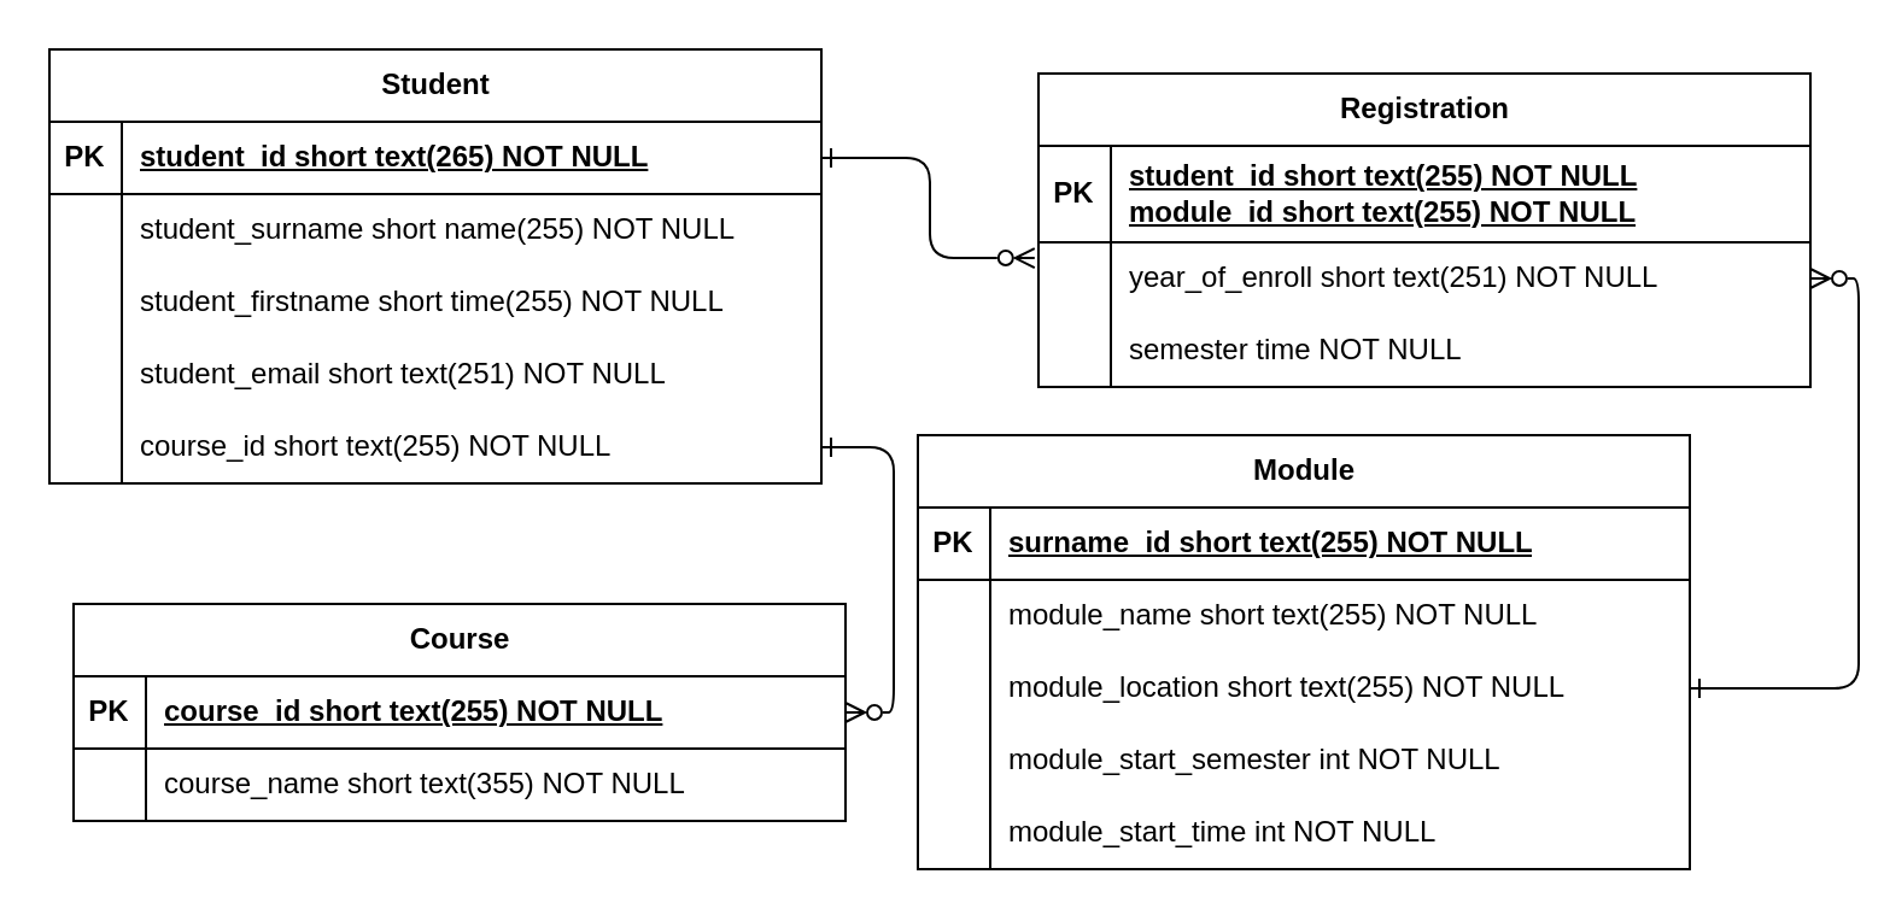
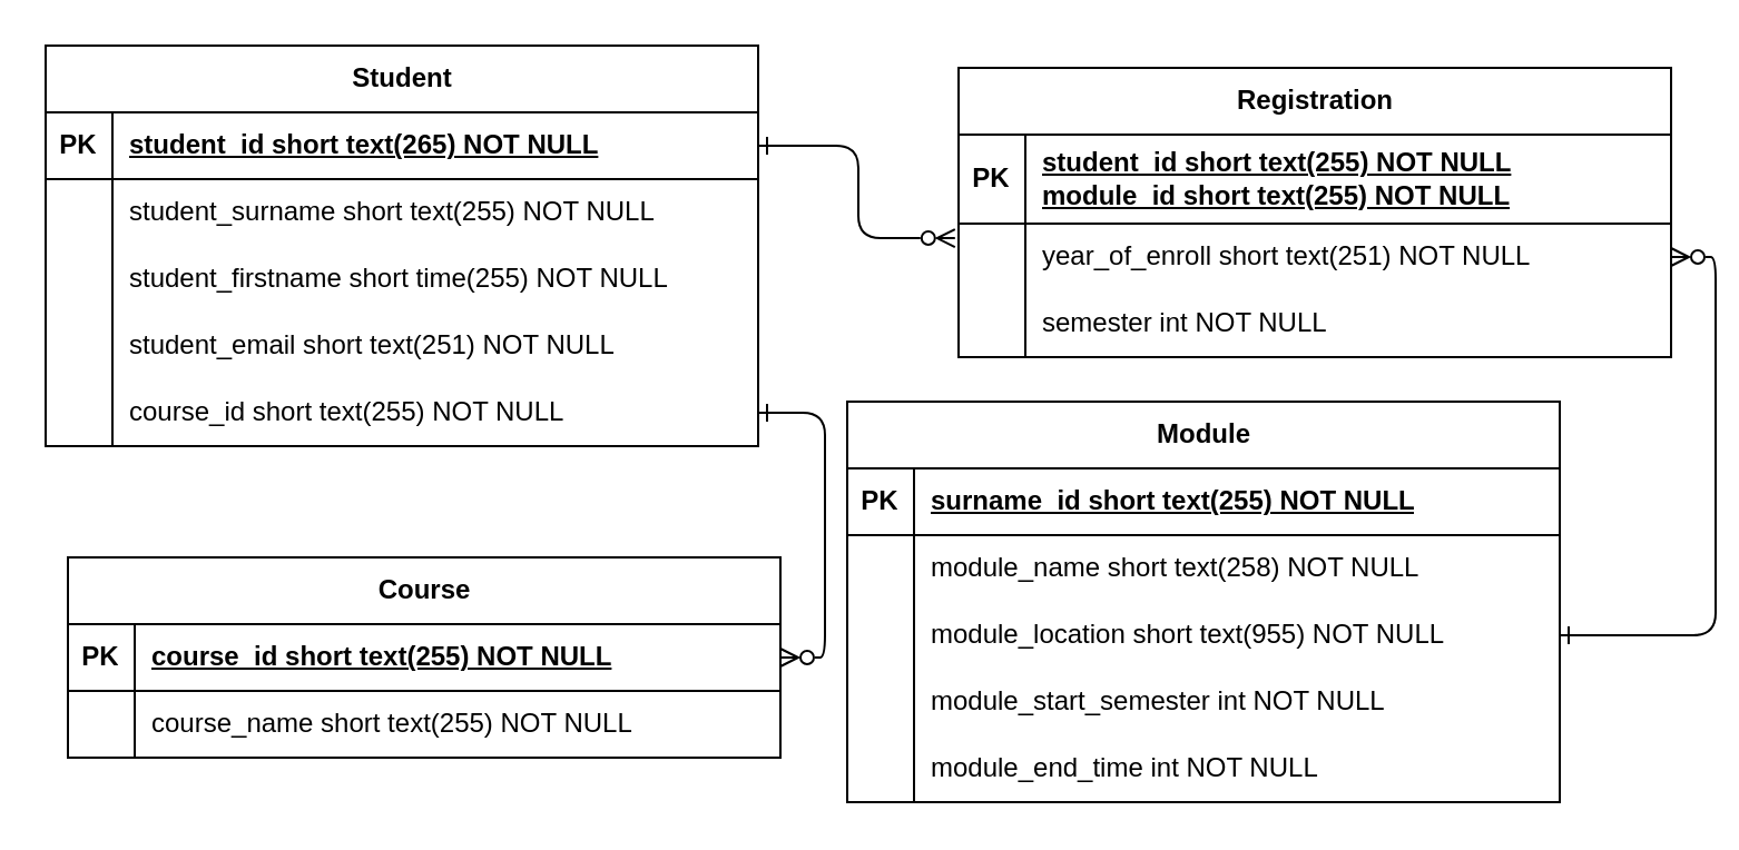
  <mxCell id="0" />
  <mxCell id="1" parent="0" />
  <mxCell id="2" value="Student" style="shape=table;startSize=30;container=1;collapsible=1;childLayout=tableLayout;fixedRows=1;rowLines=0;fontStyle=1;align=center;resizeLast=1;html=1;" parent="1" vertex="1"><mxGeometry x="20" y="20" width="320" height="180" as="geometry" /></mxCell>
  <mxCell id="3" value="" style="shape=tableRow;horizontal=0;startSize=0;swimlaneHead=0;swimlaneBody=0;fillColor=none;collapsible=0;dropTarget=0;points=[[0,0.5],[1,0.5]];portConstraint=eastwest;top=0;left=0;right=0;bottom=1;" parent="2" vertex="1"><mxGeometry y="30" width="320" height="30" as="geometry" /></mxCell>
  <mxCell id="4" value="PK" style="shape=partialRectangle;connectable=0;fillColor=none;top=0;left=0;bottom=0;right=0;fontStyle=1;overflow=hidden;whiteSpace=wrap;html=1;" parent="3" vertex="1"><mxGeometry width="30" height="30" as="geometry"><mxRectangle width="30" height="30" as="alternateBounds" /></mxGeometry></mxCell>
  <mxCell id="5" value="student_id short text(265) NOT NULL" style="shape=partialRectangle;connectable=0;fillColor=none;top=0;left=0;bottom=0;right=0;align=left;spacingLeft=6;fontStyle=5;overflow=hidden;whiteSpace=wrap;html=1;" parent="3" vertex="1"><mxGeometry x="30" width="290" height="30" as="geometry"><mxRectangle width="290" height="30" as="alternateBounds" /></mxGeometry></mxCell>
  <mxCell id="6" value="" style="shape=tableRow;horizontal=0;startSize=0;swimlaneHead=0;swimlaneBody=0;fillColor=none;collapsible=0;dropTarget=0;points=[[0,0.5],[1,0.5]];portConstraint=eastwest;top=0;left=0;right=0;bottom=0;" parent="2" vertex="1"><mxGeometry y="60" width="320" height="30" as="geometry" /></mxCell>
  <mxCell id="7" value="" style="shape=partialRectangle;connectable=0;fillColor=none;top=0;left=0;bottom=0;right=0;editable=1;overflow=hidden;whiteSpace=wrap;html=1;" parent="6" vertex="1"><mxGeometry width="30" height="30" as="geometry"><mxRectangle width="30" height="30" as="alternateBounds" /></mxGeometry></mxCell>
- <mxCell id="8" value="student_surname short name(255) NOT NULL" style="shape=partialRectangle;connectable=0;fillColor=none;top=0;left=0;bottom=0;right=0;align=left;spacingLeft=6;overflow=hidden;whiteSpace=wrap;html=1;" parent="6" vertex="1"><mxGeometry x="30" width="290" height="30" as="geometry"><mxRectangle width="290" height="30" as="alternateBounds" /></mxGeometry></mxCell>
+ <mxCell id="8" value="student_surname short text(255) NOT NULL" style="shape=partialRectangle;connectable=0;fillColor=none;top=0;left=0;bottom=0;right=0;align=left;spacingLeft=6;overflow=hidden;whiteSpace=wrap;html=1;" parent="6" vertex="1"><mxGeometry x="30" width="290" height="30" as="geometry"><mxRectangle width="290" height="30" as="alternateBounds" /></mxGeometry></mxCell>
  <mxCell id="9" value="" style="shape=tableRow;horizontal=0;startSize=0;swimlaneHead=0;swimlaneBody=0;fillColor=none;collapsible=0;dropTarget=0;points=[[0,0.5],[1,0.5]];portConstraint=eastwest;top=0;left=0;right=0;bottom=0;" parent="2" vertex="1"><mxGeometry y="90" width="320" height="30" as="geometry" /></mxCell>
  <mxCell id="10" value="" style="shape=partialRectangle;connectable=0;fillColor=none;top=0;left=0;bottom=0;right=0;editable=1;overflow=hidden;whiteSpace=wrap;html=1;" parent="9" vertex="1"><mxGeometry width="30" height="30" as="geometry"><mxRectangle width="30" height="30" as="alternateBounds" /></mxGeometry></mxCell>
  <mxCell id="11" value="student_firstname short time(255) NOT NULL" style="shape=partialRectangle;connectable=0;fillColor=none;top=0;left=0;bottom=0;right=0;align=left;spacingLeft=6;overflow=hidden;whiteSpace=wrap;html=1;" parent="9" vertex="1"><mxGeometry x="30" width="290" height="30" as="geometry"><mxRectangle width="290" height="30" as="alternateBounds" /></mxGeometry></mxCell>
  <mxCell id="12" value="" style="shape=tableRow;horizontal=0;startSize=0;swimlaneHead=0;swimlaneBody=0;fillColor=none;collapsible=0;dropTarget=0;points=[[0,0.5],[1,0.5]];portConstraint=eastwest;top=0;left=0;right=0;bottom=0;" parent="2" vertex="1"><mxGeometry y="120" width="320" height="30" as="geometry" /></mxCell>
  <mxCell id="13" value="" style="shape=partialRectangle;connectable=0;fillColor=none;top=0;left=0;bottom=0;right=0;editable=1;overflow=hidden;whiteSpace=wrap;html=1;" parent="12" vertex="1"><mxGeometry width="30" height="30" as="geometry"><mxRectangle width="30" height="30" as="alternateBounds" /></mxGeometry></mxCell>
  <mxCell id="14" value="student_email short text(251) NOT NULL" style="shape=partialRectangle;connectable=0;fillColor=none;top=0;left=0;bottom=0;right=0;align=left;spacingLeft=6;overflow=hidden;whiteSpace=wrap;html=1;" parent="12" vertex="1"><mxGeometry x="30" width="290" height="30" as="geometry"><mxRectangle width="290" height="30" as="alternateBounds" /></mxGeometry></mxCell>
  <mxCell id="15" value="" style="shape=tableRow;horizontal=0;startSize=0;swimlaneHead=0;swimlaneBody=0;fillColor=none;collapsible=0;dropTarget=0;points=[[0,0.5],[1,0.5]];portConstraint=eastwest;top=0;left=0;right=0;bottom=0;" vertex="1" parent="2"><mxGeometry y="150" width="320" height="30" as="geometry" /></mxCell>
  <mxCell id="16" value="" style="shape=partialRectangle;connectable=0;fillColor=none;top=0;left=0;bottom=0;right=0;editable=1;overflow=hidden;whiteSpace=wrap;html=1;" vertex="1" parent="15"><mxGeometry width="30" height="30" as="geometry"><mxRectangle width="30" height="30" as="alternateBounds" /></mxGeometry></mxCell>
  <mxCell id="17" value="course_id short text(255) NOT NULL" style="shape=partialRectangle;connectable=0;fillColor=none;top=0;left=0;bottom=0;right=0;align=left;spacingLeft=6;overflow=hidden;whiteSpace=wrap;html=1;" vertex="1" parent="15"><mxGeometry x="30" width="290" height="30" as="geometry"><mxRectangle width="290" height="30" as="alternateBounds" /></mxGeometry></mxCell>
  <mxCell id="18" value="Registration" style="shape=table;startSize=30;container=1;collapsible=1;childLayout=tableLayout;fixedRows=1;rowLines=0;fontStyle=1;align=center;resizeLast=1;html=1;" parent="1" vertex="1"><mxGeometry x="430" y="30" width="320" height="130" as="geometry" /></mxCell>
  <mxCell id="19" value="" style="shape=tableRow;horizontal=0;startSize=0;swimlaneHead=0;swimlaneBody=0;fillColor=none;collapsible=0;dropTarget=0;points=[[0,0.5],[1,0.5]];portConstraint=eastwest;top=0;left=0;right=0;bottom=1;" parent="18" vertex="1"><mxGeometry y="30" width="320" height="40" as="geometry" /></mxCell>
  <mxCell id="20" value="PK" style="shape=partialRectangle;connectable=0;fillColor=none;top=0;left=0;bottom=0;right=0;fontStyle=1;overflow=hidden;whiteSpace=wrap;html=1;" parent="19" vertex="1"><mxGeometry width="30" height="40" as="geometry"><mxRectangle width="30" height="40" as="alternateBounds" /></mxGeometry></mxCell>
  <mxCell id="21" value="student_id short text(255) NOT NULL&lt;br&gt;module_id short text(255) NOT NULL" style="shape=partialRectangle;connectable=0;fillColor=none;top=0;left=0;bottom=0;right=0;align=left;spacingLeft=6;fontStyle=5;overflow=hidden;whiteSpace=wrap;html=1;" parent="19" vertex="1"><mxGeometry x="30" width="290" height="40" as="geometry"><mxRectangle width="290" height="40" as="alternateBounds" /></mxGeometry></mxCell>
  <mxCell id="22" value="" style="shape=tableRow;horizontal=0;startSize=0;swimlaneHead=0;swimlaneBody=0;fillColor=none;collapsible=0;dropTarget=0;points=[[0,0.5],[1,0.5]];portConstraint=eastwest;top=0;left=0;right=0;bottom=0;" parent="18" vertex="1"><mxGeometry y="70" width="320" height="30" as="geometry" /></mxCell>
  <mxCell id="23" value="" style="shape=partialRectangle;connectable=0;fillColor=none;top=0;left=0;bottom=0;right=0;editable=1;overflow=hidden;whiteSpace=wrap;html=1;" parent="22" vertex="1"><mxGeometry width="30" height="30" as="geometry"><mxRectangle width="30" height="30" as="alternateBounds" /></mxGeometry></mxCell>
  <mxCell id="24" value="year_of_enroll short text(251) NOT NULL" style="shape=partialRectangle;connectable=0;fillColor=none;top=0;left=0;bottom=0;right=0;align=left;spacingLeft=6;overflow=hidden;whiteSpace=wrap;html=1;" parent="22" vertex="1"><mxGeometry x="30" width="290" height="30" as="geometry"><mxRectangle width="290" height="30" as="alternateBounds" /></mxGeometry></mxCell>
  <mxCell id="25" value="" style="shape=tableRow;horizontal=0;startSize=0;swimlaneHead=0;swimlaneBody=0;fillColor=none;collapsible=0;dropTarget=0;points=[[0,0.5],[1,0.5]];portConstraint=eastwest;top=0;left=0;right=0;bottom=0;" parent="18" vertex="1"><mxGeometry y="100" width="320" height="30" as="geometry" /></mxCell>
  <mxCell id="26" value="" style="shape=partialRectangle;connectable=0;fillColor=none;top=0;left=0;bottom=0;right=0;editable=1;overflow=hidden;whiteSpace=wrap;html=1;" parent="25" vertex="1"><mxGeometry width="30" height="30" as="geometry"><mxRectangle width="30" height="30" as="alternateBounds" /></mxGeometry></mxCell>
- <mxCell id="27" value="semester time NOT NULL" style="shape=partialRectangle;connectable=0;fillColor=none;top=0;left=0;bottom=0;right=0;align=left;spacingLeft=6;overflow=hidden;whiteSpace=wrap;html=1;" parent="25" vertex="1"><mxGeometry x="30" width="290" height="30" as="geometry"><mxRectangle width="290" height="30" as="alternateBounds" /></mxGeometry></mxCell>
+ <mxCell id="27" value="semester int NOT NULL" style="shape=partialRectangle;connectable=0;fillColor=none;top=0;left=0;bottom=0;right=0;align=left;spacingLeft=6;overflow=hidden;whiteSpace=wrap;html=1;" parent="25" vertex="1"><mxGeometry x="30" width="290" height="30" as="geometry"><mxRectangle width="290" height="30" as="alternateBounds" /></mxGeometry></mxCell>
  <mxCell id="28" style="edgeStyle=orthogonalEdgeStyle;rounded=1;orthogonalLoop=1;jettySize=auto;html=1;exitX=-0.005;exitY=0.217;exitDx=0;exitDy=0;entryX=1;entryY=0.5;entryDx=0;entryDy=0;endArrow=ERone;endFill=0;strokeColor=default;startArrow=ERzeroToMany;startFill=0;exitPerimeter=0;" parent="1" source="22" target="3" edge="1"><mxGeometry relative="1" as="geometry" /></mxCell>
  <mxCell id="29" value="Module" style="shape=table;startSize=30;container=1;collapsible=1;childLayout=tableLayout;fixedRows=1;rowLines=0;fontStyle=1;align=center;resizeLast=1;html=1;" parent="1" vertex="1"><mxGeometry x="380" y="180" width="320" height="180" as="geometry" /></mxCell>
  <mxCell id="30" value="" style="shape=tableRow;horizontal=0;startSize=0;swimlaneHead=0;swimlaneBody=0;fillColor=none;collapsible=0;dropTarget=0;points=[[0,0.5],[1,0.5]];portConstraint=eastwest;top=0;left=0;right=0;bottom=1;" parent="29" vertex="1"><mxGeometry y="30" width="320" height="30" as="geometry" /></mxCell>
  <mxCell id="31" value="PK" style="shape=partialRectangle;connectable=0;fillColor=none;top=0;left=0;bottom=0;right=0;fontStyle=1;overflow=hidden;whiteSpace=wrap;html=1;" parent="30" vertex="1"><mxGeometry width="30" height="30" as="geometry"><mxRectangle width="30" height="30" as="alternateBounds" /></mxGeometry></mxCell>
  <mxCell id="32" value="surname_id short text(255) NOT NULL" style="shape=partialRectangle;connectable=0;fillColor=none;top=0;left=0;bottom=0;right=0;align=left;spacingLeft=6;fontStyle=5;overflow=hidden;whiteSpace=wrap;html=1;" parent="30" vertex="1"><mxGeometry x="30" width="290" height="30" as="geometry"><mxRectangle width="290" height="30" as="alternateBounds" /></mxGeometry></mxCell>
  <mxCell id="33" value="" style="shape=tableRow;horizontal=0;startSize=0;swimlaneHead=0;swimlaneBody=0;fillColor=none;collapsible=0;dropTarget=0;points=[[0,0.5],[1,0.5]];portConstraint=eastwest;top=0;left=0;right=0;bottom=0;" parent="29" vertex="1"><mxGeometry y="60" width="320" height="30" as="geometry" /></mxCell>
  <mxCell id="34" value="" style="shape=partialRectangle;connectable=0;fillColor=none;top=0;left=0;bottom=0;right=0;editable=1;overflow=hidden;whiteSpace=wrap;html=1;" parent="33" vertex="1"><mxGeometry width="30" height="30" as="geometry"><mxRectangle width="30" height="30" as="alternateBounds" /></mxGeometry></mxCell>
- <mxCell id="35" value="module_name&amp;nbsp;short text(255) NOT NULL" style="shape=partialRectangle;connectable=0;fillColor=none;top=0;left=0;bottom=0;right=0;align=left;spacingLeft=6;overflow=hidden;whiteSpace=wrap;html=1;" parent="33" vertex="1"><mxGeometry x="30" width="290" height="30" as="geometry"><mxRectangle width="290" height="30" as="alternateBounds" /></mxGeometry></mxCell>
+ <mxCell id="35" value="module_name&amp;nbsp;short text(258) NOT NULL" style="shape=partialRectangle;connectable=0;fillColor=none;top=0;left=0;bottom=0;right=0;align=left;spacingLeft=6;overflow=hidden;whiteSpace=wrap;html=1;" parent="33" vertex="1"><mxGeometry x="30" width="290" height="30" as="geometry"><mxRectangle width="290" height="30" as="alternateBounds" /></mxGeometry></mxCell>
  <mxCell id="36" value="" style="shape=tableRow;horizontal=0;startSize=0;swimlaneHead=0;swimlaneBody=0;fillColor=none;collapsible=0;dropTarget=0;points=[[0,0.5],[1,0.5]];portConstraint=eastwest;top=0;left=0;right=0;bottom=0;" parent="29" vertex="1"><mxGeometry y="90" width="320" height="30" as="geometry" /></mxCell>
  <mxCell id="37" value="" style="shape=partialRectangle;connectable=0;fillColor=none;top=0;left=0;bottom=0;right=0;editable=1;overflow=hidden;whiteSpace=wrap;html=1;" parent="36" vertex="1"><mxGeometry width="30" height="30" as="geometry"><mxRectangle width="30" height="30" as="alternateBounds" /></mxGeometry></mxCell>
- <mxCell id="38" value="module_location short text(255) NOT NULL" style="shape=partialRectangle;connectable=0;fillColor=none;top=0;left=0;bottom=0;right=0;align=left;spacingLeft=6;overflow=hidden;whiteSpace=wrap;html=1;" parent="36" vertex="1"><mxGeometry x="30" width="290" height="30" as="geometry"><mxRectangle width="290" height="30" as="alternateBounds" /></mxGeometry></mxCell>
+ <mxCell id="38" value="module_location short text(955) NOT NULL" style="shape=partialRectangle;connectable=0;fillColor=none;top=0;left=0;bottom=0;right=0;align=left;spacingLeft=6;overflow=hidden;whiteSpace=wrap;html=1;" parent="36" vertex="1"><mxGeometry x="30" width="290" height="30" as="geometry"><mxRectangle width="290" height="30" as="alternateBounds" /></mxGeometry></mxCell>
  <mxCell id="39" value="" style="shape=tableRow;horizontal=0;startSize=0;swimlaneHead=0;swimlaneBody=0;fillColor=none;collapsible=0;dropTarget=0;points=[[0,0.5],[1,0.5]];portConstraint=eastwest;top=0;left=0;right=0;bottom=0;" parent="29" vertex="1"><mxGeometry y="120" width="320" height="30" as="geometry" /></mxCell>
  <mxCell id="40" value="" style="shape=partialRectangle;connectable=0;fillColor=none;top=0;left=0;bottom=0;right=0;editable=1;overflow=hidden;whiteSpace=wrap;html=1;" parent="39" vertex="1"><mxGeometry width="30" height="30" as="geometry"><mxRectangle width="30" height="30" as="alternateBounds" /></mxGeometry></mxCell>
  <mxCell id="41" value="module_start_semester int NOT NULL" style="shape=partialRectangle;connectable=0;fillColor=none;top=0;left=0;bottom=0;right=0;align=left;spacingLeft=6;overflow=hidden;whiteSpace=wrap;html=1;" parent="39" vertex="1"><mxGeometry x="30" width="290" height="30" as="geometry"><mxRectangle width="290" height="30" as="alternateBounds" /></mxGeometry></mxCell>
  <mxCell id="42" value="" style="shape=tableRow;horizontal=0;startSize=0;swimlaneHead=0;swimlaneBody=0;fillColor=none;collapsible=0;dropTarget=0;points=[[0,0.5],[1,0.5]];portConstraint=eastwest;top=0;left=0;right=0;bottom=0;" parent="29" vertex="1"><mxGeometry y="150" width="320" height="30" as="geometry" /></mxCell>
  <mxCell id="43" value="" style="shape=partialRectangle;connectable=0;fillColor=none;top=0;left=0;bottom=0;right=0;editable=1;overflow=hidden;whiteSpace=wrap;html=1;" parent="42" vertex="1"><mxGeometry width="30" height="30" as="geometry"><mxRectangle width="30" height="30" as="alternateBounds" /></mxGeometry></mxCell>
- <mxCell id="44" value="module_start_time int NOT NULL" style="shape=partialRectangle;connectable=0;fillColor=none;top=0;left=0;bottom=0;right=0;align=left;spacingLeft=6;overflow=hidden;whiteSpace=wrap;html=1;" parent="42" vertex="1"><mxGeometry x="30" width="290" height="30" as="geometry"><mxRectangle width="290" height="30" as="alternateBounds" /></mxGeometry></mxCell>
+ <mxCell id="44" value="module_end_time int NOT NULL" style="shape=partialRectangle;connectable=0;fillColor=none;top=0;left=0;bottom=0;right=0;align=left;spacingLeft=6;overflow=hidden;whiteSpace=wrap;html=1;" parent="42" vertex="1"><mxGeometry x="30" width="290" height="30" as="geometry"><mxRectangle width="290" height="30" as="alternateBounds" /></mxGeometry></mxCell>
  <mxCell id="45" style="edgeStyle=orthogonalEdgeStyle;rounded=1;orthogonalLoop=1;jettySize=auto;html=1;exitX=1;exitY=0.5;exitDx=0;exitDy=0;entryX=1;entryY=0.5;entryDx=0;entryDy=0;endArrow=ERone;endFill=0;strokeColor=default;startArrow=ERzeroToMany;startFill=0;" parent="1" source="22" target="36" edge="1"><mxGeometry relative="1" as="geometry"><mxPoint x="678" y="352" as="sourcePoint" /><mxPoint x="580" y="280" as="targetPoint" /></mxGeometry></mxCell>
  <mxCell id="46" value="Course" style="shape=table;startSize=30;container=1;collapsible=1;childLayout=tableLayout;fixedRows=1;rowLines=0;fontStyle=1;align=center;resizeLast=1;html=1;" vertex="1" parent="1"><mxGeometry x="30" y="250" width="320" height="90" as="geometry" /></mxCell>
  <mxCell id="47" value="" style="shape=tableRow;horizontal=0;startSize=0;swimlaneHead=0;swimlaneBody=0;fillColor=none;collapsible=0;dropTarget=0;points=[[0,0.5],[1,0.5]];portConstraint=eastwest;top=0;left=0;right=0;bottom=1;" vertex="1" parent="46"><mxGeometry y="30" width="320" height="30" as="geometry" /></mxCell>
  <mxCell id="48" value="PK" style="shape=partialRectangle;connectable=0;fillColor=none;top=0;left=0;bottom=0;right=0;fontStyle=1;overflow=hidden;whiteSpace=wrap;html=1;" vertex="1" parent="47"><mxGeometry width="30" height="30" as="geometry"><mxRectangle width="30" height="30" as="alternateBounds" /></mxGeometry></mxCell>
  <mxCell id="49" value="course_id short text(255) NOT NULL" style="shape=partialRectangle;connectable=0;fillColor=none;top=0;left=0;bottom=0;right=0;align=left;spacingLeft=6;fontStyle=5;overflow=hidden;whiteSpace=wrap;html=1;" vertex="1" parent="47"><mxGeometry x="30" width="290" height="30" as="geometry"><mxRectangle width="290" height="30" as="alternateBounds" /></mxGeometry></mxCell>
  <mxCell id="50" value="" style="shape=tableRow;horizontal=0;startSize=0;swimlaneHead=0;swimlaneBody=0;fillColor=none;collapsible=0;dropTarget=0;points=[[0,0.5],[1,0.5]];portConstraint=eastwest;top=0;left=0;right=0;bottom=0;" vertex="1" parent="46"><mxGeometry y="60" width="320" height="30" as="geometry" /></mxCell>
  <mxCell id="51" value="" style="shape=partialRectangle;connectable=0;fillColor=none;top=0;left=0;bottom=0;right=0;editable=1;overflow=hidden;whiteSpace=wrap;html=1;" vertex="1" parent="50"><mxGeometry width="30" height="30" as="geometry"><mxRectangle width="30" height="30" as="alternateBounds" /></mxGeometry></mxCell>
- <mxCell id="52" value="course_name short text(355) NOT NULL" style="shape=partialRectangle;connectable=0;fillColor=none;top=0;left=0;bottom=0;right=0;align=left;spacingLeft=6;overflow=hidden;whiteSpace=wrap;html=1;" vertex="1" parent="50"><mxGeometry x="30" width="290" height="30" as="geometry"><mxRectangle width="290" height="30" as="alternateBounds" /></mxGeometry></mxCell>
+ <mxCell id="52" value="course_name short text(255) NOT NULL" style="shape=partialRectangle;connectable=0;fillColor=none;top=0;left=0;bottom=0;right=0;align=left;spacingLeft=6;overflow=hidden;whiteSpace=wrap;html=1;" vertex="1" parent="50"><mxGeometry x="30" width="290" height="30" as="geometry"><mxRectangle width="290" height="30" as="alternateBounds" /></mxGeometry></mxCell>
  <mxCell id="53" style="edgeStyle=orthogonalEdgeStyle;rounded=1;orthogonalLoop=1;jettySize=auto;html=1;exitX=1;exitY=0.5;exitDx=0;exitDy=0;endArrow=ERone;endFill=0;strokeColor=default;startArrow=ERzeroToMany;startFill=0;" edge="1" parent="1" source="47" target="15"><mxGeometry relative="1" as="geometry"><mxPoint x="408" y="432" as="sourcePoint" /><mxPoint x="310" y="410" as="targetPoint" /></mxGeometry></mxCell>
